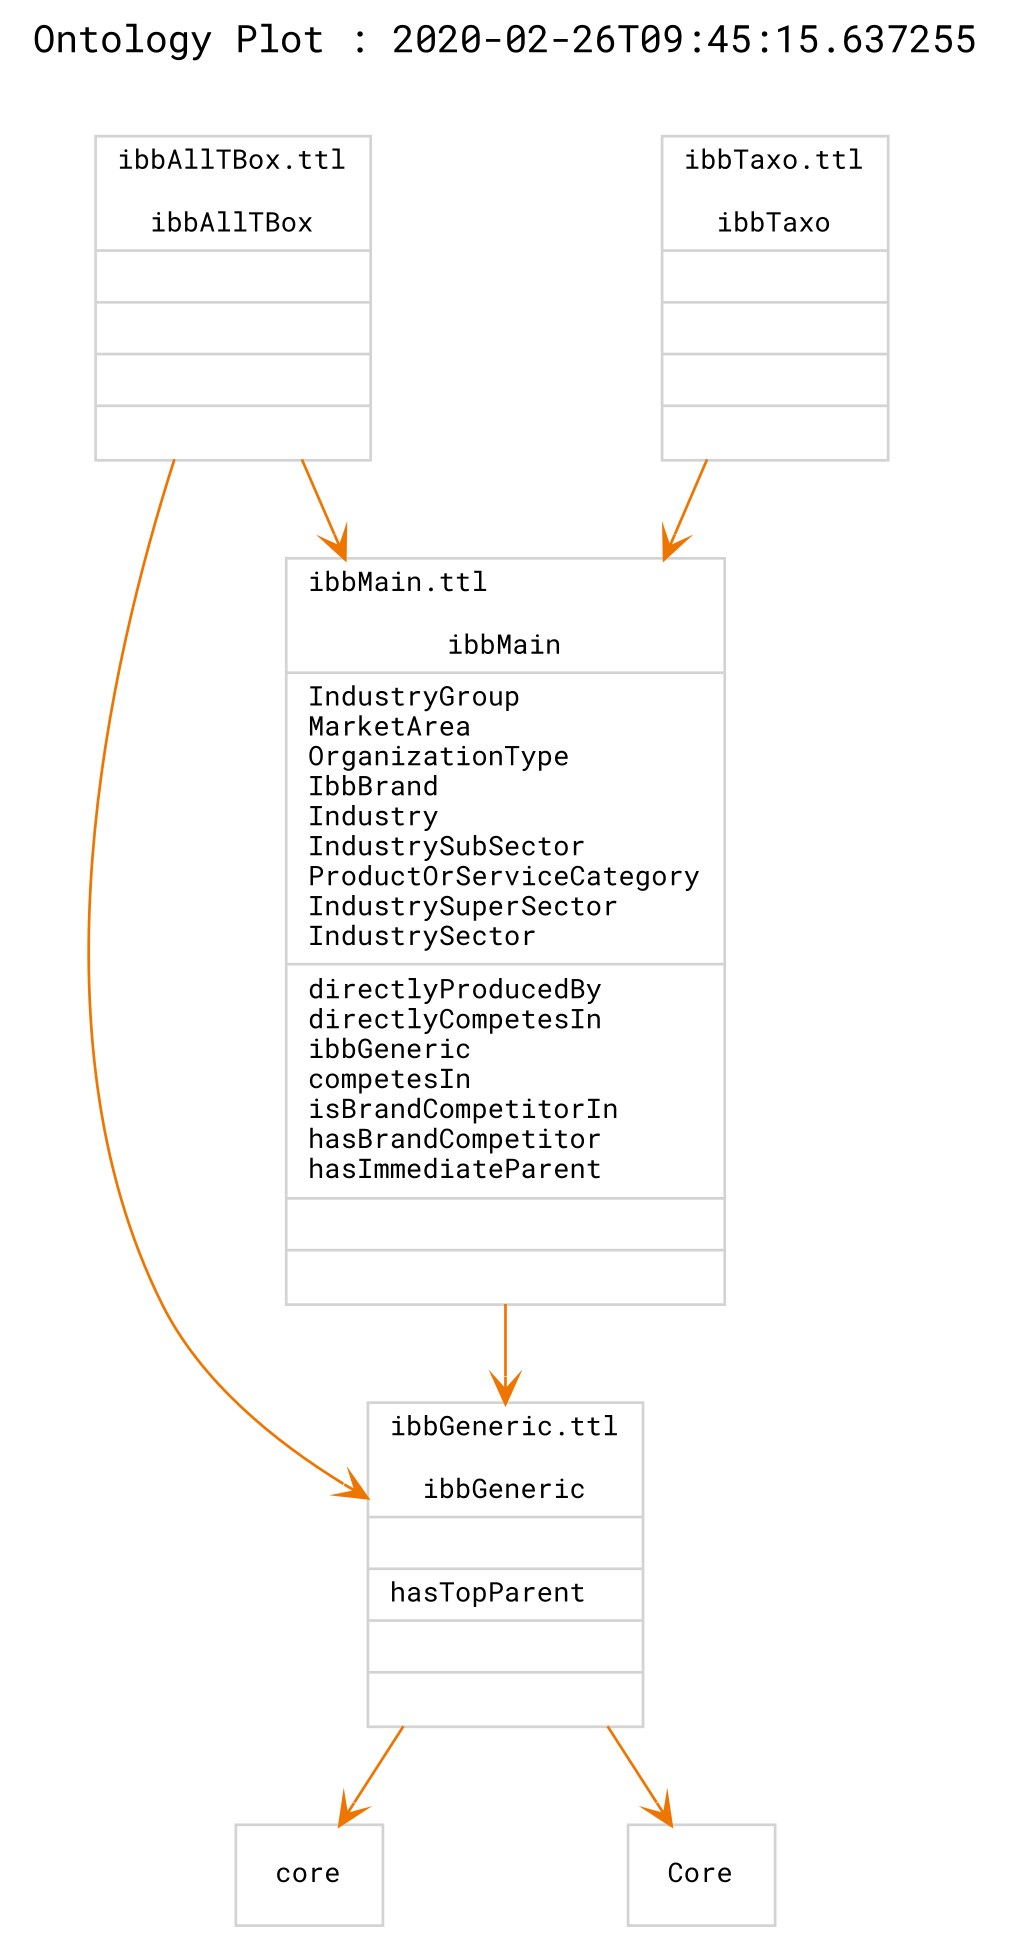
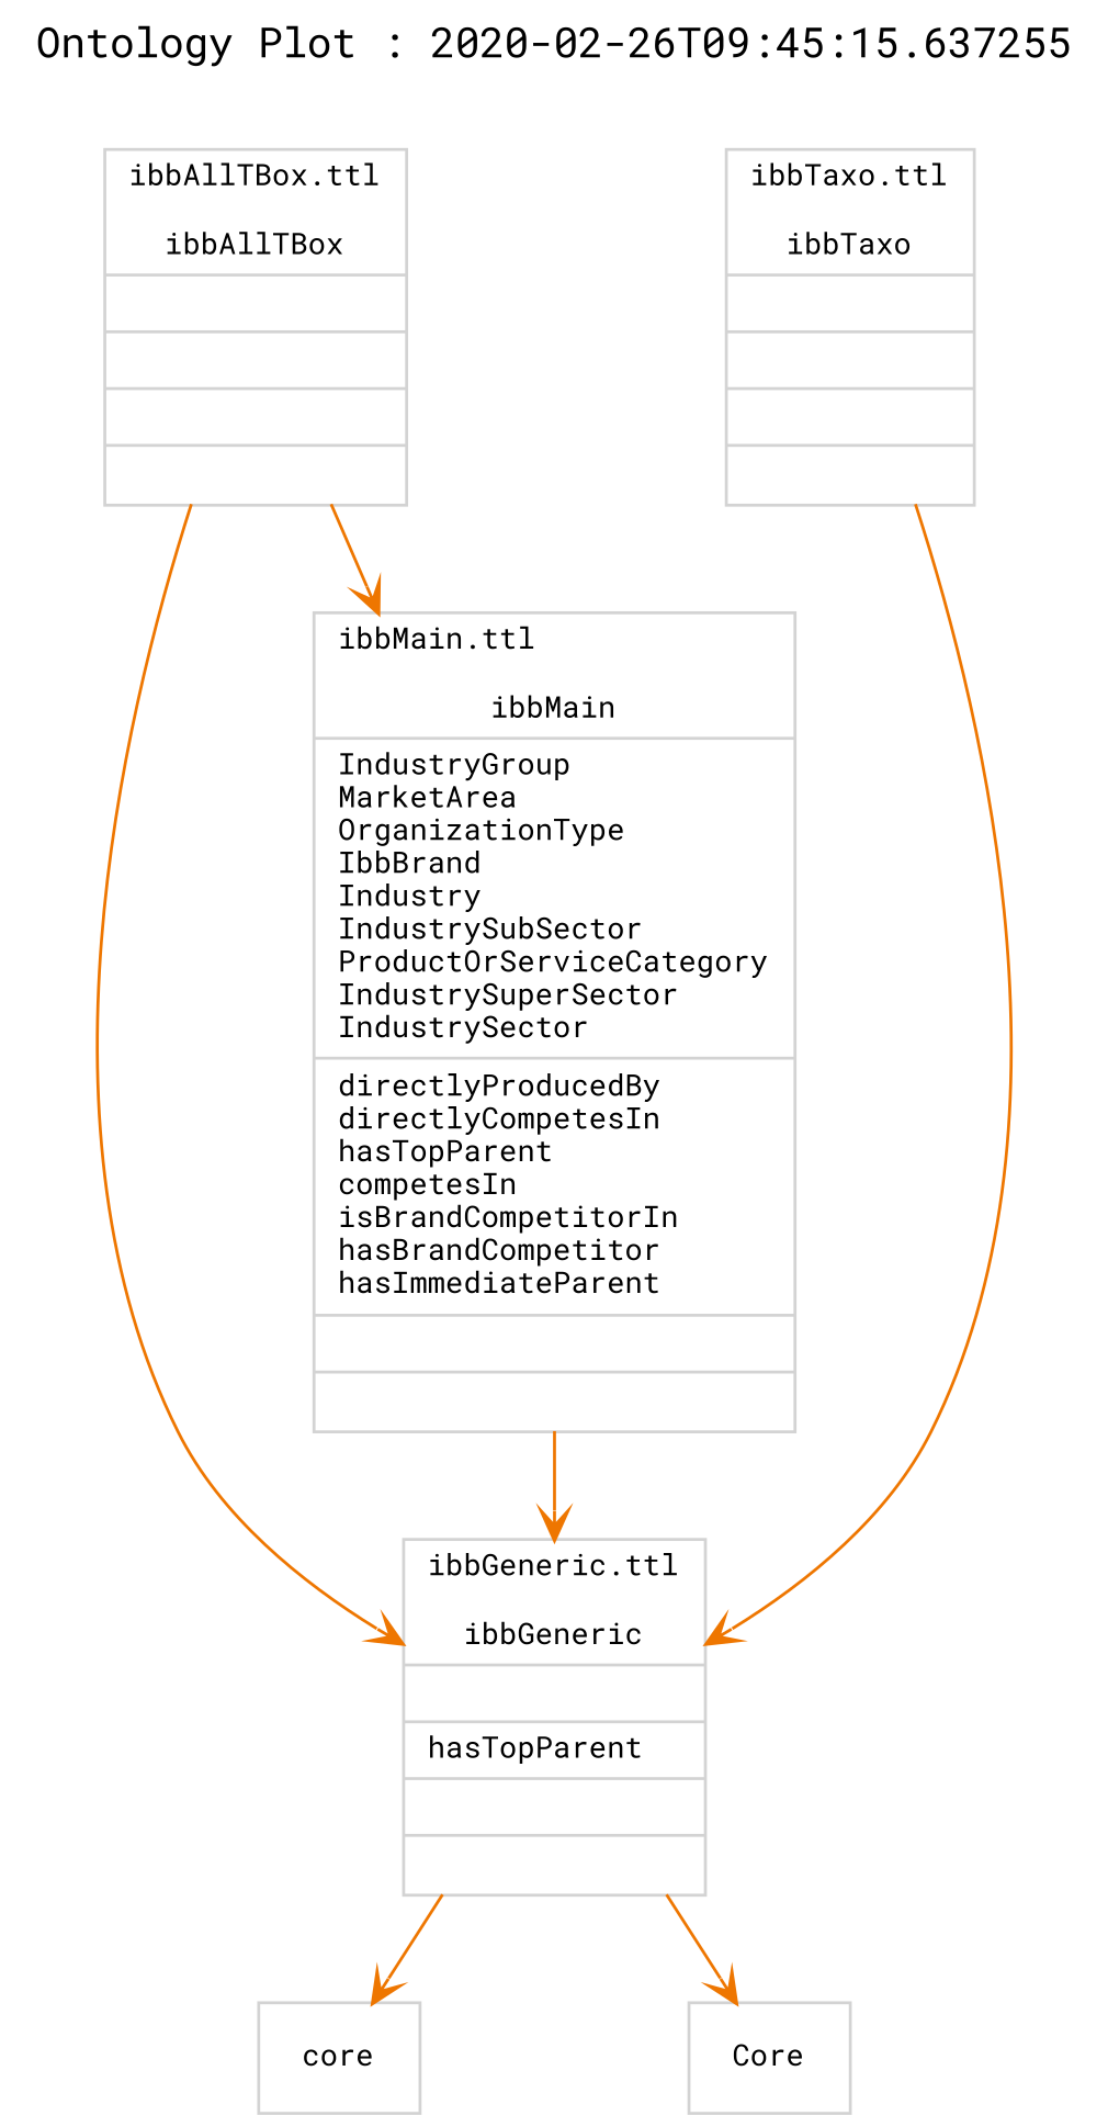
  digraph {
    fontname="Roboto Mono"
    label="Ontology Plot : 2020-02-26T09:45:15.637255"
    labelloc=t
    nodesep=1.25
    rankdir=TB
    ranksep=0.5
    node [color=lightgray fontname="Roboto Mono" fontsize=10 shape=record style=unfilled]
    edge [arrowhead=vee color=darkorange2 fontname="Roboto Mono"]
    n1 [label="{ibbAllTBox.ttl\l\libbAllTBox||||}"]
-   n2 [label="{ibbMain.ttl\l\libbMain|IndustryGroup\lMarketArea\lOrganizationType\lIbbBrand\lIndustry\lIndustrySubSector\lProductOrServiceCategory\lIndustrySuperSector\lIndustrySector\l|directlyProducedBy\ldirectlyCompetesIn\libbGeneric\lcompetesIn\lisBrandCompetitorIn\lhasBrandCompetitor\lhasImmediateParent\l||}"]
+   n2 [label="{ibbMain.ttl\l\libbMain|IndustryGroup\lMarketArea\lOrganizationType\lIbbBrand\lIndustry\lIndustrySubSector\lProductOrServiceCategory\lIndustrySuperSector\lIndustrySector\l|directlyProducedBy\ldirectlyCompetesIn\lhasTopParent\lcompetesIn\lisBrandCompetitorIn\lhasBrandCompetitor\lhasImmediateParent\l||}"]
    n3 [label="{ibbGeneric.ttl\l\libbGeneric||hasTopParent\l||}"]
    n4 [label="{ibbTaxo.ttl\l\libbTaxo||||}"]
    core
    Core
    n1 -> n2
    n1 -> n3
    n2 -> n3
    n3 -> core
    n3 -> Core
-   n4 -> n2
+   n4 -> n3
  }
